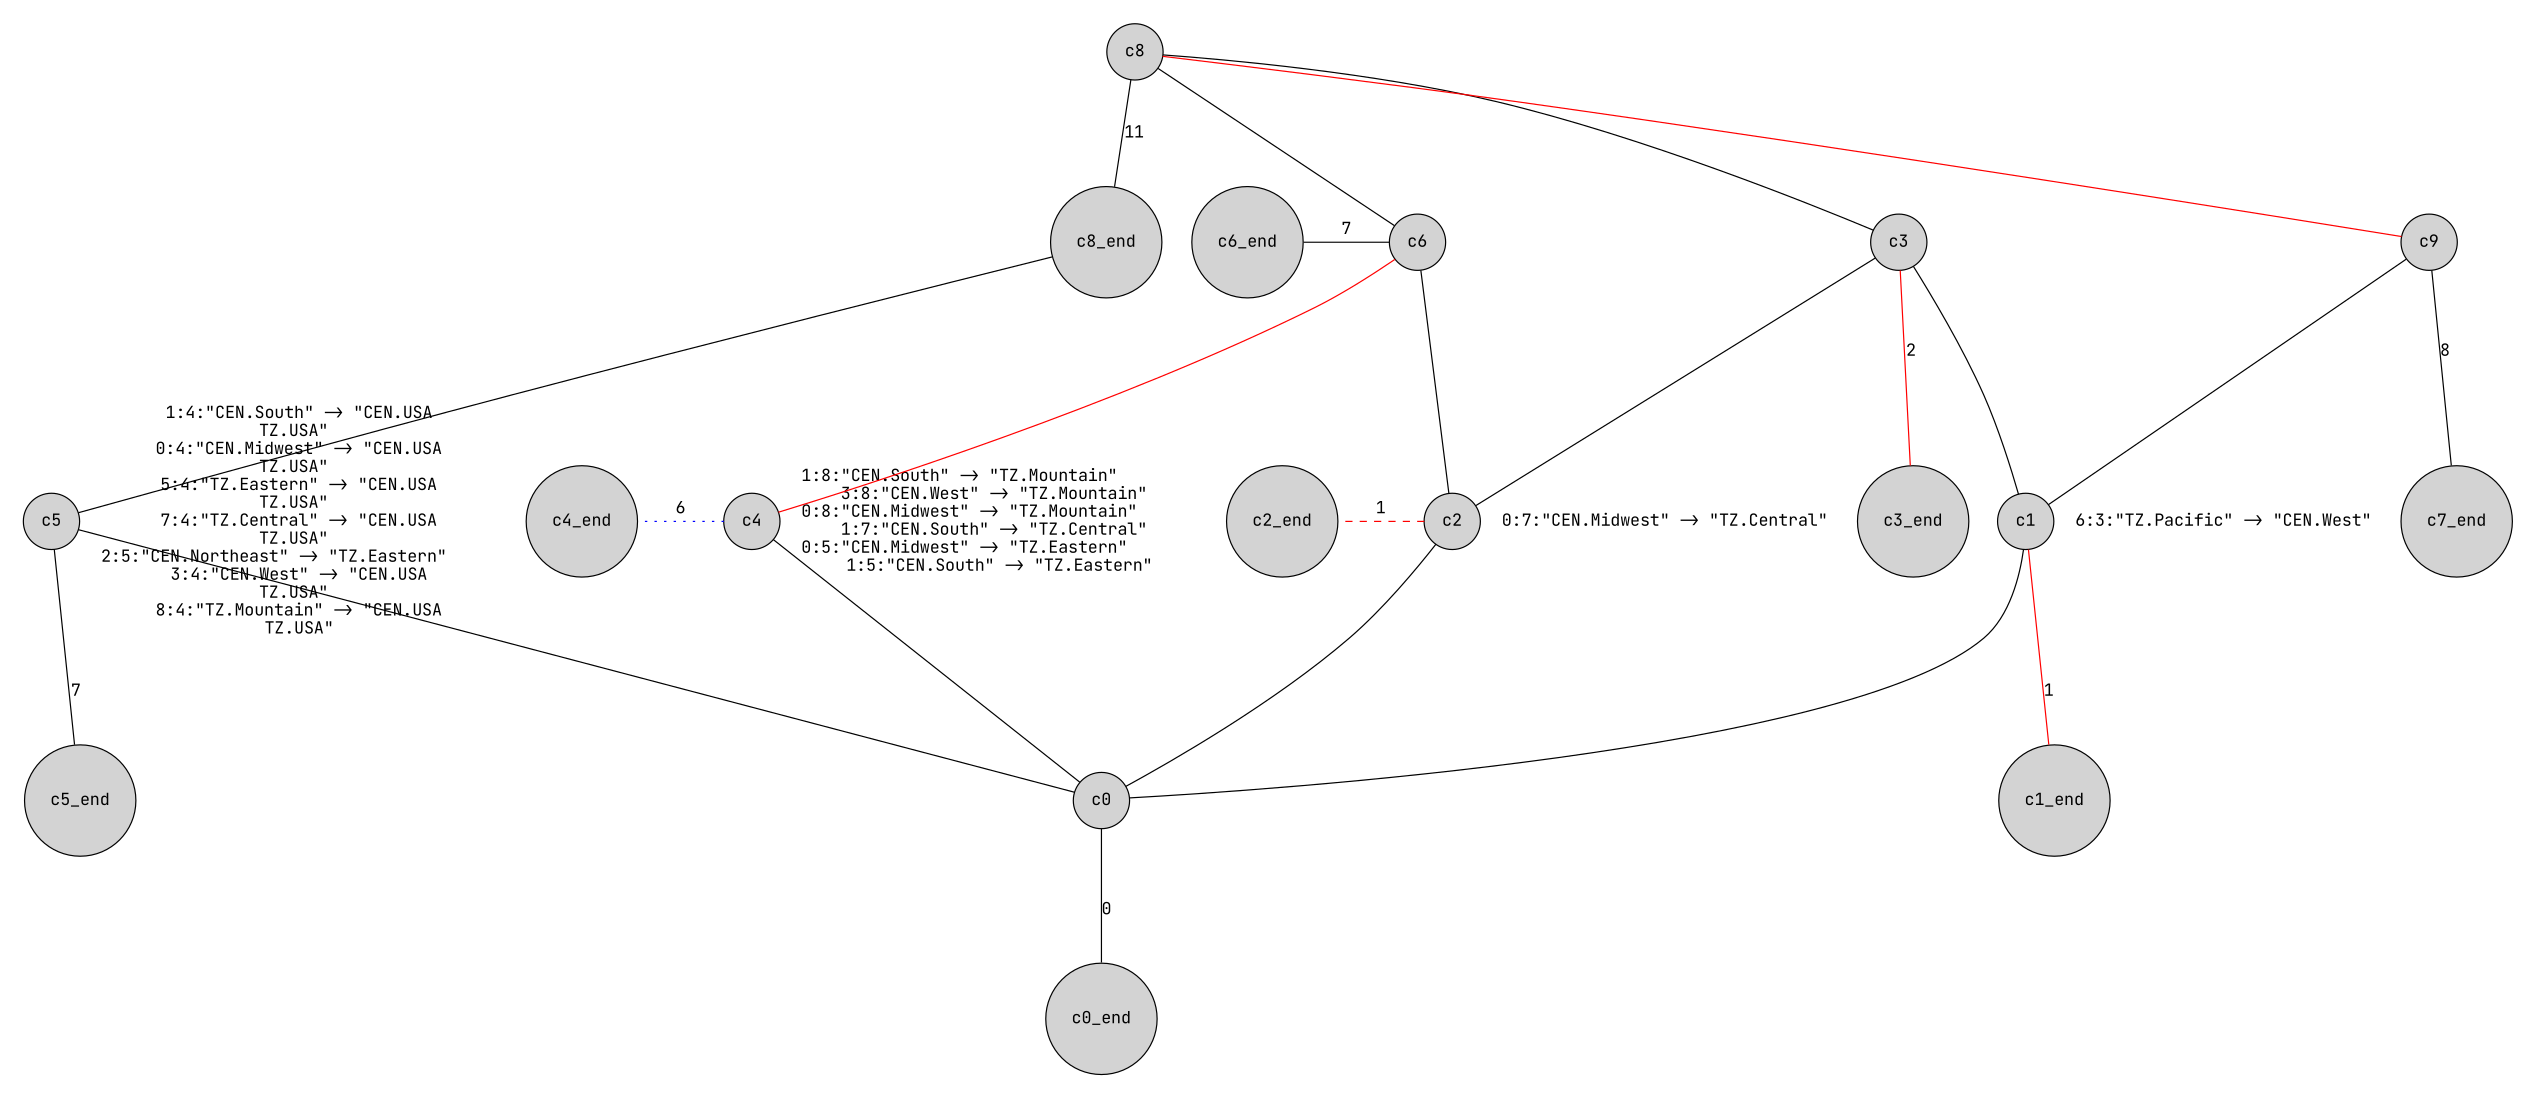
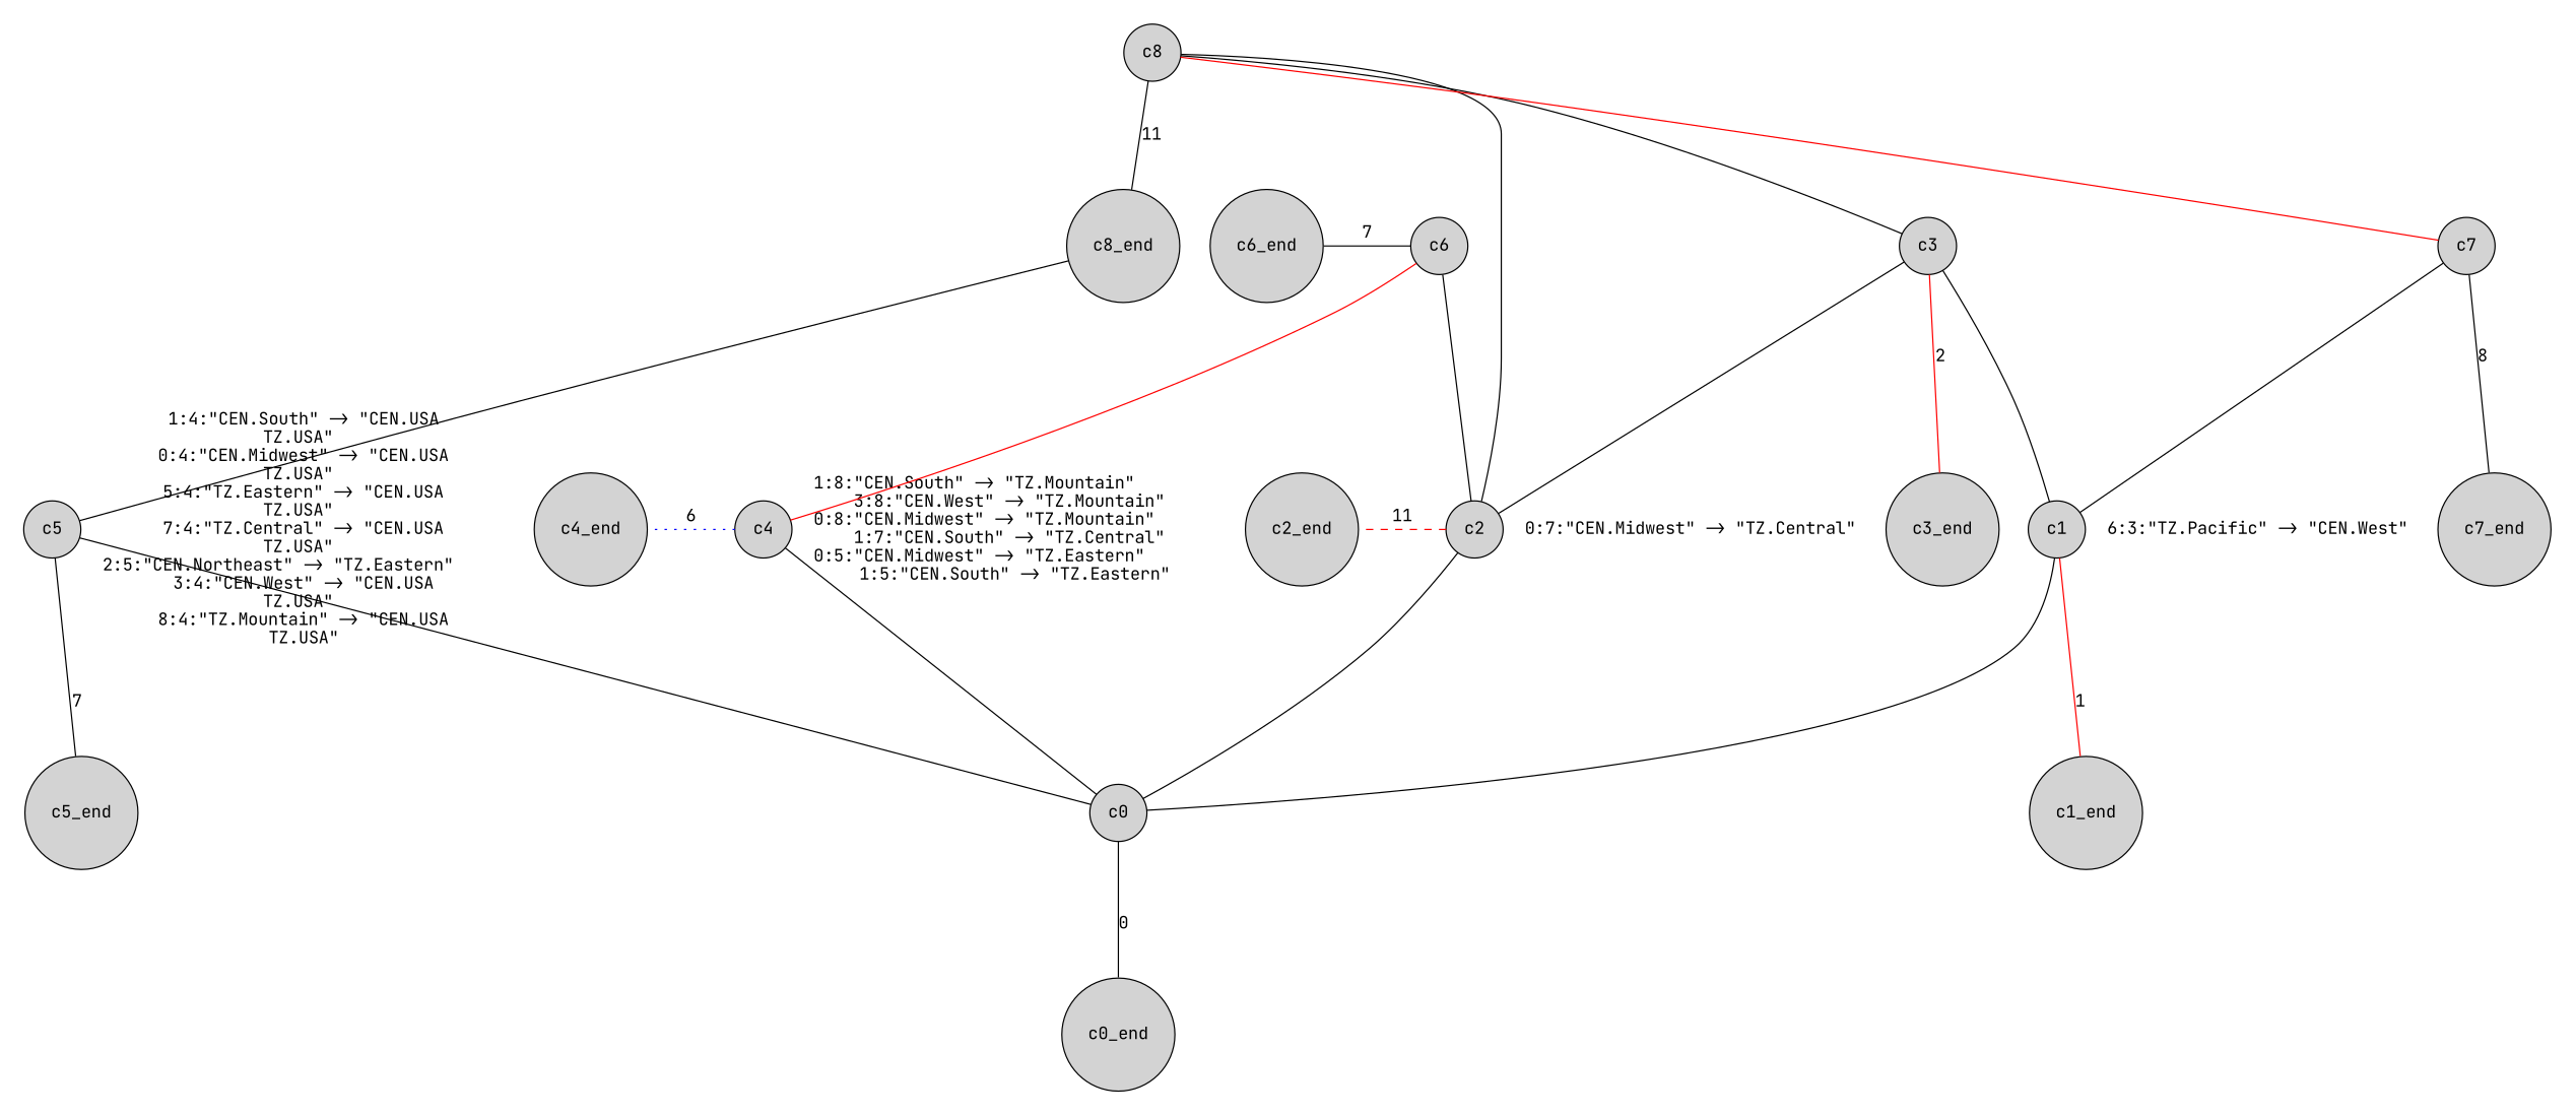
  digraph {
    fontname="JetBrains Mono"
    node [fontname="JetBrains Mono" shape=circle style=filled]
    edge [dir=none fontname="JetBrains Mono" labeldistance=1.5 minlen=2]
    c2 [width=.25]
    c2_end [width=.25]
    c0 [width=.25]
    c0_end [width=.25]
    c1 [width=.25]
    c1_end [width=.25]
    c3 [width=.25]
    c3_end [width=.25]
    c4 [width=.25]
    c4_end [width=.25]
    c5 [width=.25]
    c5_end [width=.25]
    c6 [width=.25]
    c6_end [width=.25]
-   c7 [width=.25 label=c9]
+   c7 [width=.25]
    c7_end [width=.25]
    c8 [width=.25]
    c8_end [width=.25]
    subgraph cluster_1 {
      color=transparent
      style=filled
      c2
      c2_end
    }
    subgraph cluster_2 {
      color=transparent
      style=filled
      c0
      c0_end
    }
    subgraph cluster_3 {
      color=transparent
      style=filled
      c1
      c1_end
    }
    subgraph cluster_4 {
      color=transparent
      style=filled
      c3
      c3_end
    }
    subgraph cluster_5 {
      color=transparent
      style=filled
      c4
      c4_end
    }
    subgraph cluster_6 {
      color=transparent
      style=filled
      c5
      c5_end
    }
    subgraph cluster_7 {
      color=transparent
      style=filled
      c6
      c6_end
    }
    subgraph cluster_8 {
      color=transparent
      style=filled
      c7
      c7_end
    }
    subgraph cluster_9 {
      color=transparent
      style=filled
      c8
      c8_end
    }
    c2 -> c2 [color=transparent label="0:7:\"CEN.Midwest\" -> \"TZ.Central\"" labelangle=270]
-   c2 -> c2_end [arrowhead=none color="#FF0000" constraint=false label=1 penwidth=1 style=dashed]
+   c2 -> c2_end [arrowhead=none color="#FF0000" constraint=false label=11 penwidth=1 style=dashed]
    c2 -> c0
    c0 -> c0_end [label=0 penwidth=1]
    c1 -> c0
    c1 -> c1 [color=transparent label="6:3:\"TZ.Pacific\" -> \"CEN.West\"" labelangle=270]
    c1 -> c1_end [arrowhead=normal color="#FF0000" constraint=true label=1 penwidth=1 style=solid]
    c3 -> c2
    c3 -> c1
    c3 -> c3_end [color="#FF0000" label=2 penwidth=1]
    c4 -> c0
    c4 -> c4 [color=transparent label="1:8:\"CEN.South\" -> \"TZ.Mountain\"	\n3:8:\"CEN.West\" -> \"TZ.Mountain\"	\n0:8:\"CEN.Midwest\" -> \"TZ.Mountain\"	\n1:7:\"CEN.South\" -> \"TZ.Central\"	\n0:5:\"CEN.Midwest\" -> \"TZ.Eastern\"	\n1:5:\"CEN.South\" -> \"TZ.Eastern\"" labelangle=270]
    c4 -> c4_end [arrowhead=none color="#0000FF" constraint=false label=6 penwidth=1 style=dotted]
    c5 -> c0
    c5 -> c5 [color=transparent label="1:4:\"CEN.South\" -> \"CEN.USA\nTZ.USA\"	\n0:4:\"CEN.Midwest\" -> \"CEN.USA\nTZ.USA\"	\n5:4:\"TZ.Eastern\" -> \"CEN.USA\nTZ.USA\"	\n7:4:\"TZ.Central\" -> \"CEN.USA\nTZ.USA\"	\n2:5:\"CEN.Northeast\" -> \"TZ.Eastern\"	\n3:4:\"CEN.West\" -> \"CEN.USA\nTZ.USA\"	\n8:4:\"TZ.Mountain\" -> \"CEN.USA\nTZ.USA\"" labelangle=270]
    c5 -> c5_end [arrowhead=normal color="#000000" constraint=true label=7 penwidth=1 style=solid]
    c6 -> c2
    c6 -> c4 [color="#FF0000"]
    c6 -> c6_end [arrowhead=none constraint=false label=7 penwidth=1]
    c7 -> c1
    c7 -> c7_end [arrowhead=normal constraint=true label=8 penwidth=1 style=solid]
    c8 -> c3
-   c8 -> c6
+   c8 -> c2
    c8 -> c7 [color="#FF0000"]
    c8 -> c8_end [label=11 penwidth=1]
    c8_end -> c5
  }
